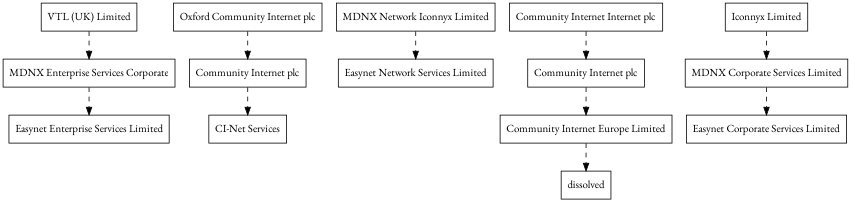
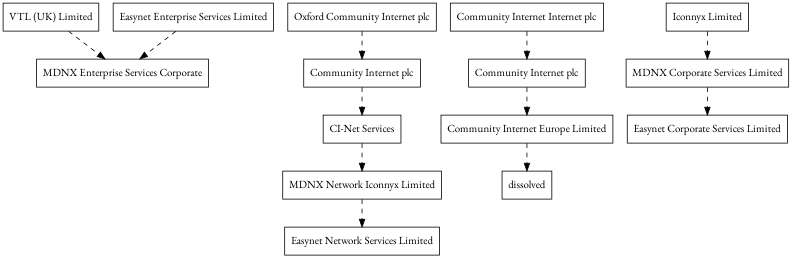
  digraph {
    fontname="EB Garamond"
    node [fontname="EB Garamond" shape=box]
    edge [fontname="EB Garamond" style=dashed]
    n1 [label="VTL (UK) Limited"]
    n2 [label="MDNX Enterprise Services Corporate"]
    n3 [label="Easynet Enterprise Services Limited"]
    n4 [label="Oxford Community Internet plc"]
    n5 [label="Community Internet plc"]
    n6 [label="CI-Net Services"]
    n7 [label="MDNX Network Iconnyx Limited"]
    n8 [label="Easynet Network Services Limited"]
    n9 [label="Community Internet Internet plc"]
    n10 [label="Community Internet plc"]
    n11 [label="Community Internet Europe Limited"]
    n12 [label=dissolved]
    n13 [label="Iconnyx Limited"]
    n14 [label="MDNX Corporate Services Limited"]
    n15 [label="Easynet Corporate Services Limited"]
    n1 -> n2
-   n2 -> n3
+   n3 -> n2
    n4 -> n5
    n5 -> n6
+   n6 -> n7
    n7 -> n8
    n9 -> n10
    n10 -> n11
    n11 -> n12
    n13 -> n14
    n14 -> n15
  }
